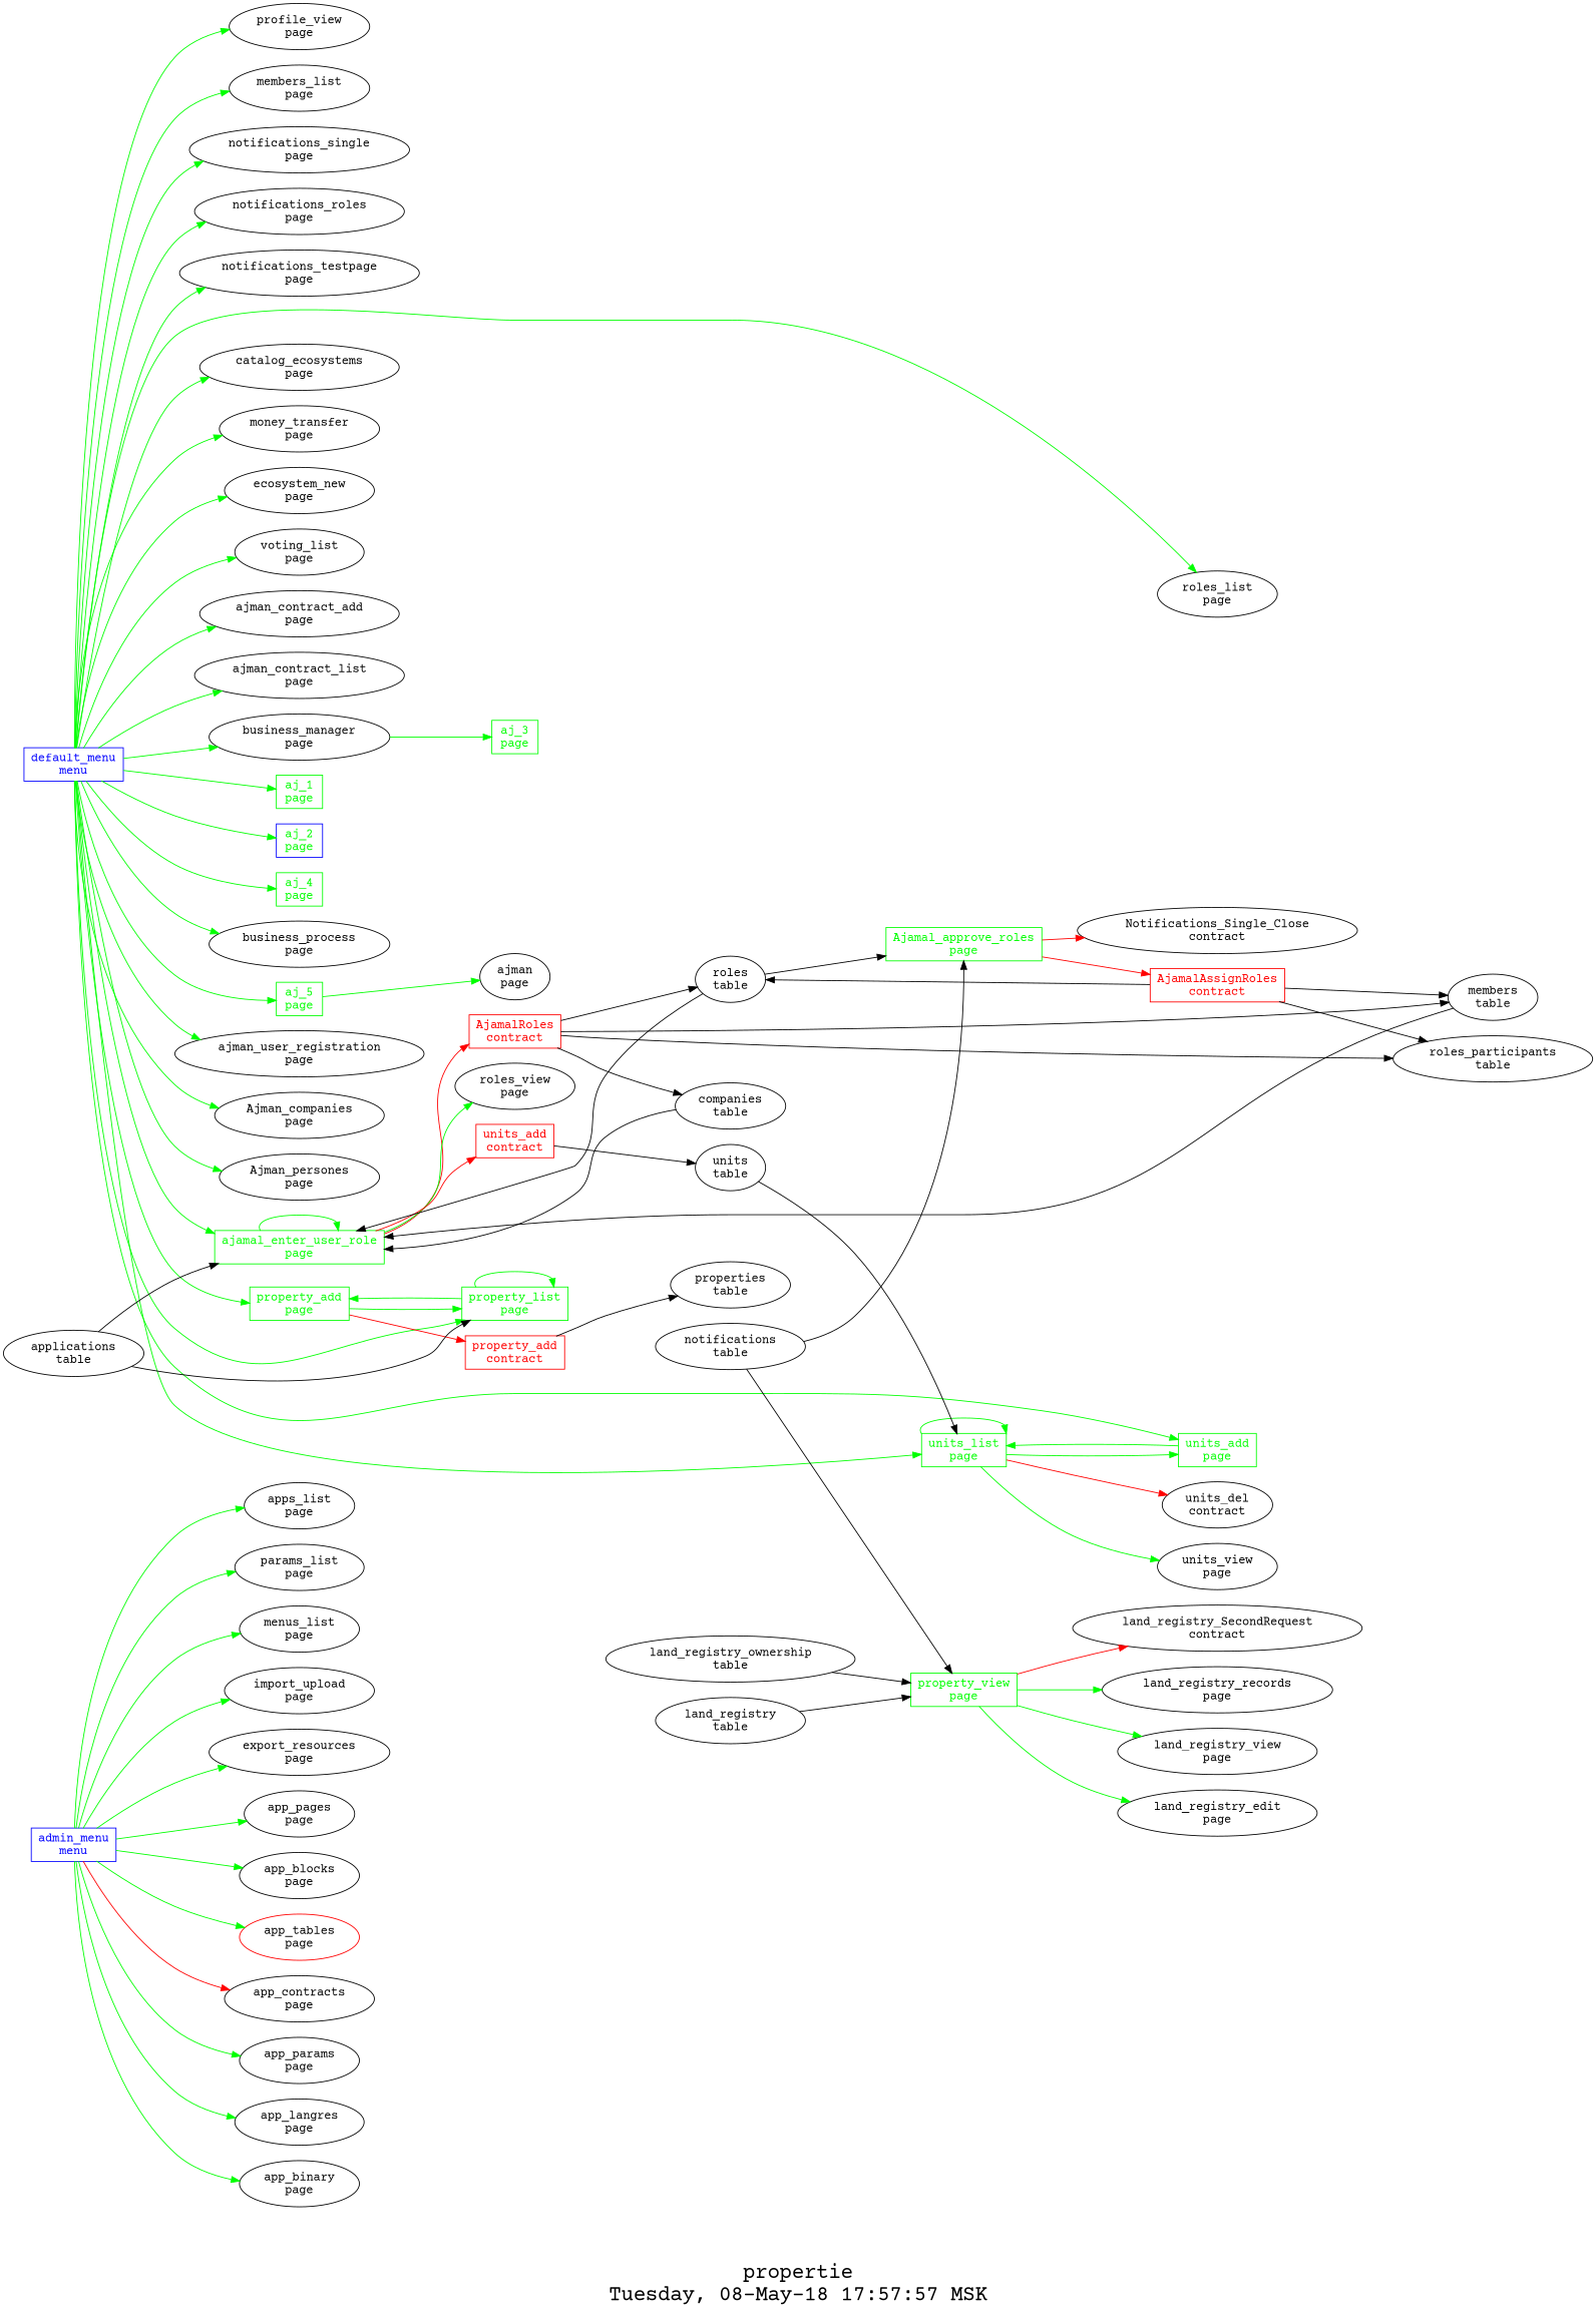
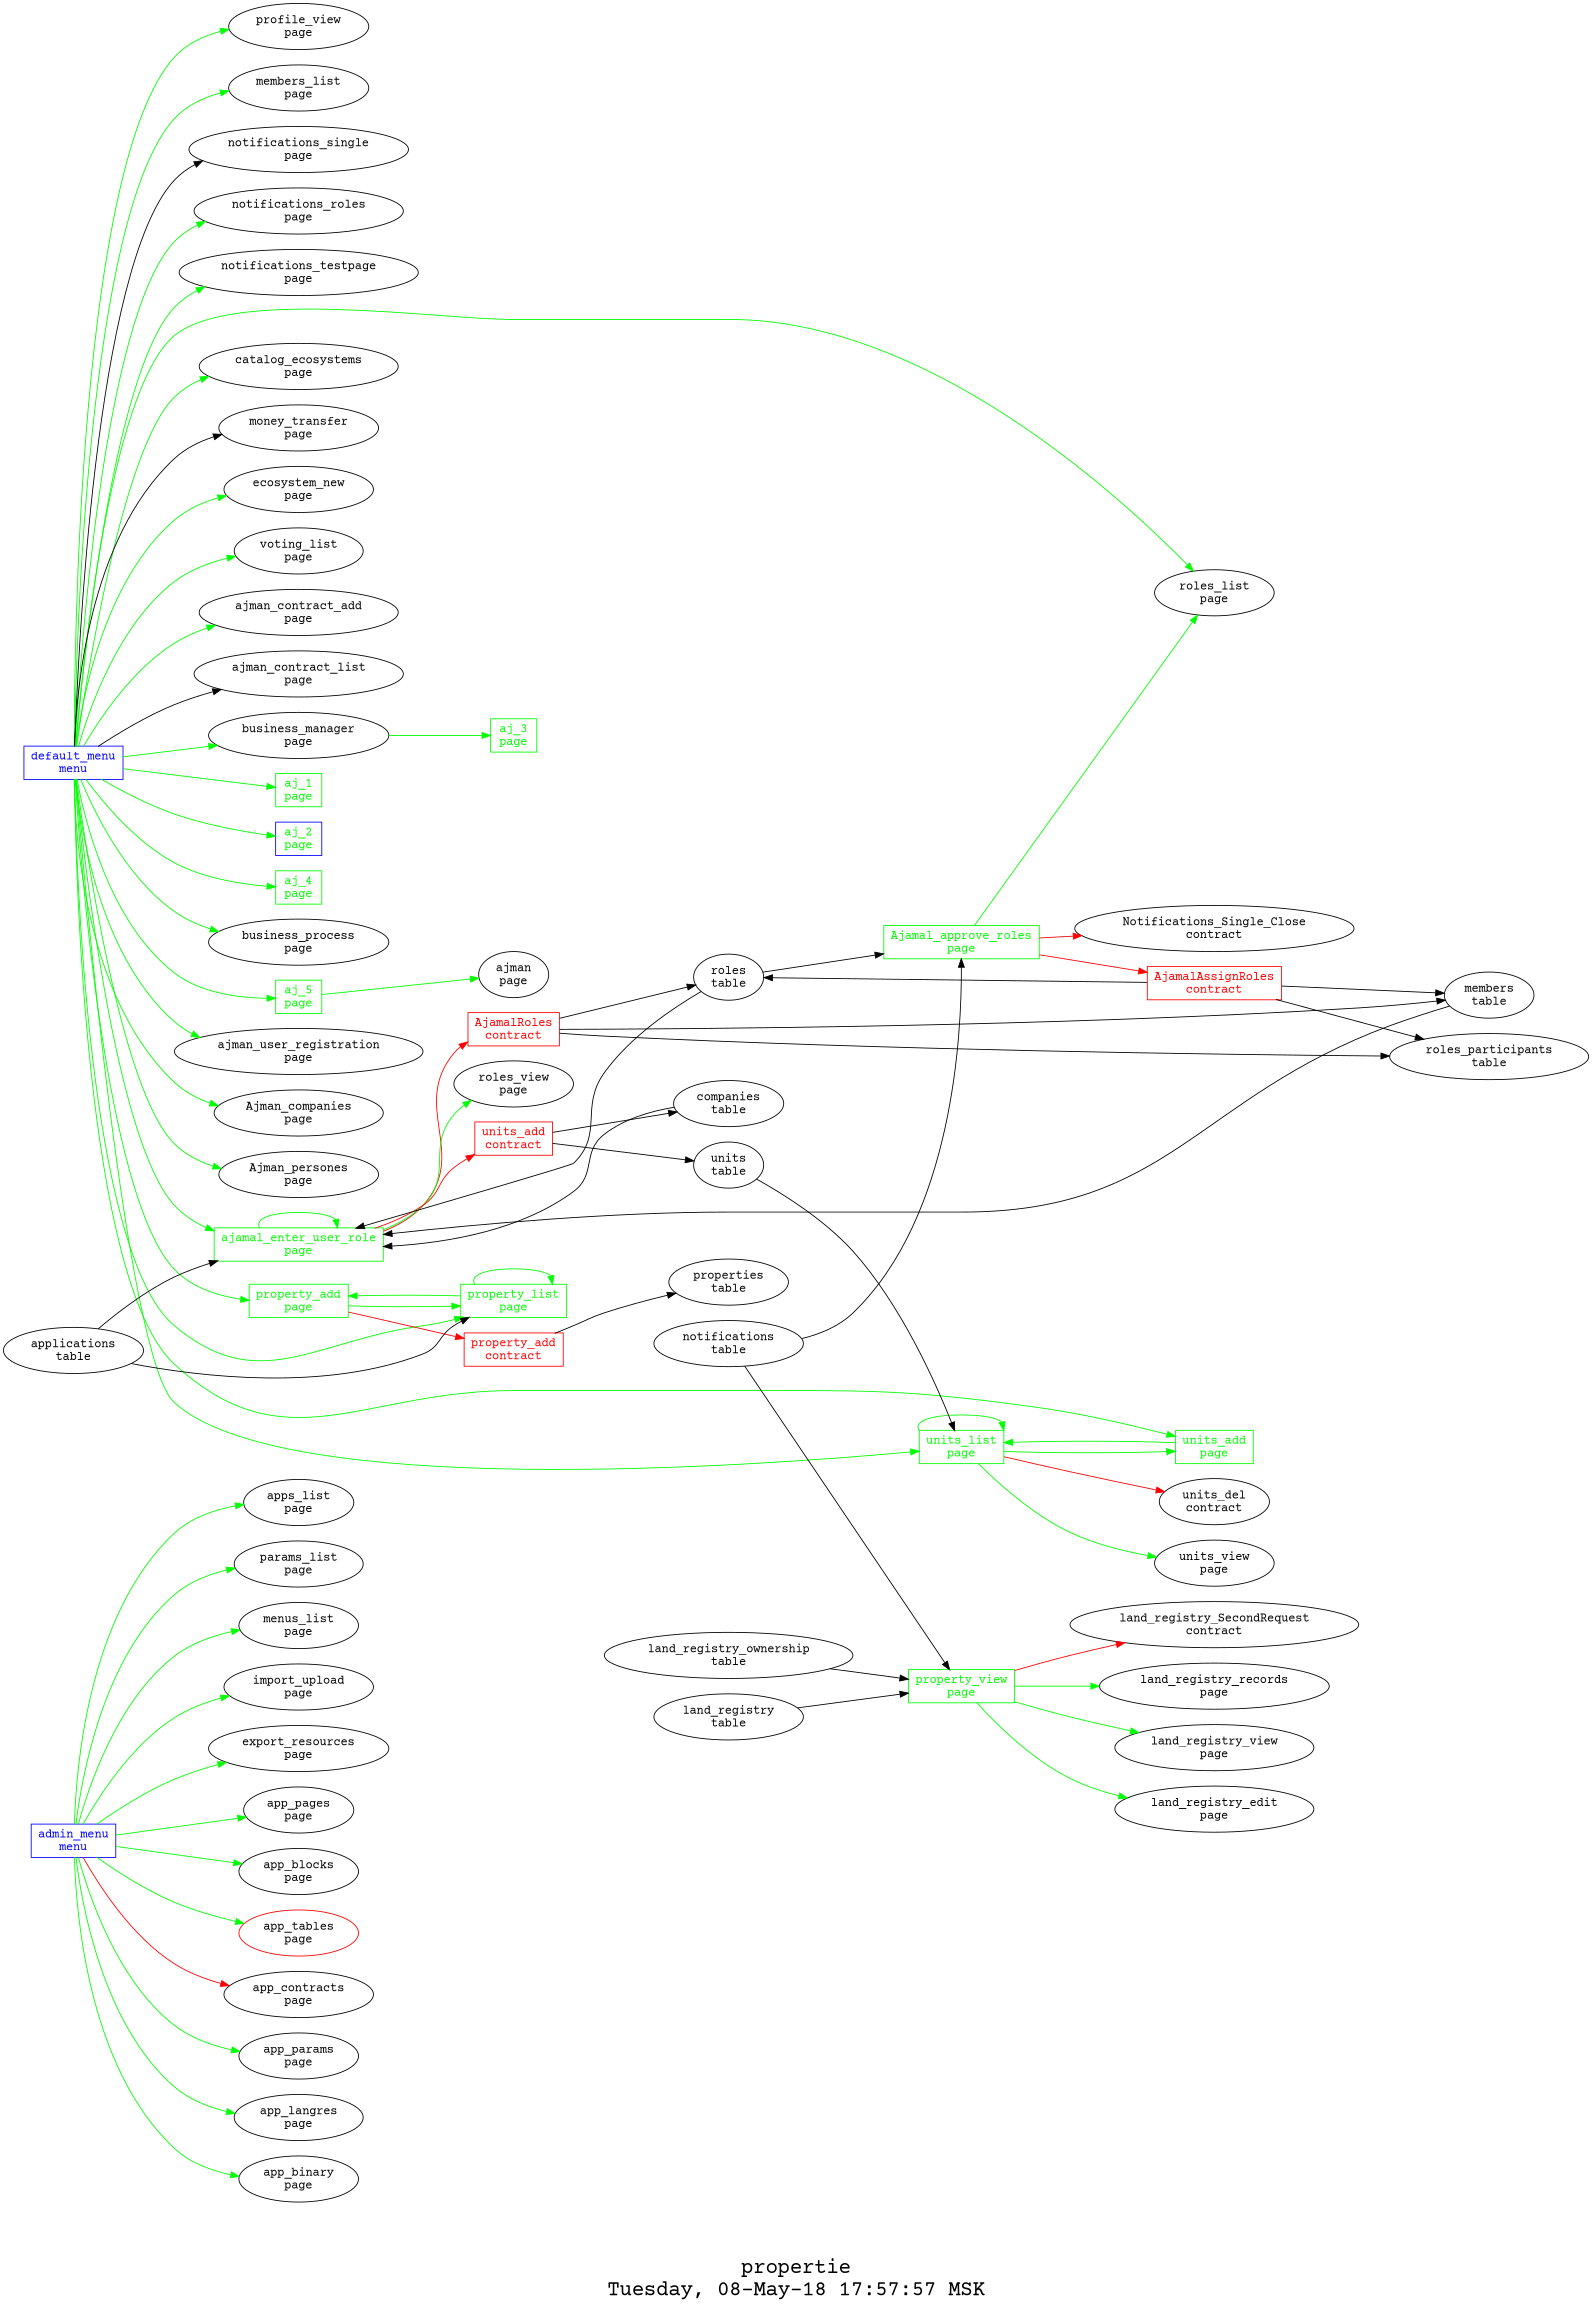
  digraph {
    fontname="Courier Prime"
    fontsize=24
    label="propertie\nTuesday, 08-May-18 17:57:57 MSK"
    nojustify=true
    ordering=out
    rankdir=LR
    node [fontname="Courier Prime"]
    edge [color=green fontname="Courier Prime"]
    "admin_menu\nmenu" [color=blue fontcolor=blue group=menus shape=record]
    "apps_list\npage"
    "params_list\npage"
    "menus_list\npage"
    "import_upload\npage"
    "export_resources\npage"
    "app_pages\npage"
    "app_blocks\npage"
    "app_tables\npage" [color=red]
    "app_contracts\npage"
    "app_params\npage"
    "app_langres\npage"
    "app_binary\npage"
    "default_menu\nmenu" [color=blue fontcolor=blue group=menus shape=record]
    "profile_view\npage"
    "members_list\npage"
    "notifications_single\npage"
    "notifications_roles\npage"
    "notifications_testpage\npage"
    "roles_list\npage"
    "catalog_ecosystems\npage"
    "money_transfer\npage"
    "ecosystem_new\npage"
    "voting_list\npage"
    "ajman_contract_add\npage"
    "ajman_contract_list\npage"
    "business_manager\npage"
    "business_process\npage"
    "ajman_user_registration\npage"
    "Ajman_companies\npage"
    "Ajman_persones\npage"
    "ajamal_enter_user_role\npage" [color=green fontcolor=green group=pages shape=record]
    "property_add\npage" [color=green fontcolor=green group=pages shape=record]
    "property_list\npage" [color=green fontcolor=green group=pages shape=record]
    "units_add\npage" [color=green fontcolor=green group=pages shape=record]
    "units_list\npage" [color=green fontcolor=green group=pages shape=record]
    "aj_1\npage" [color=green fontcolor=green group=pages shape=record]
    "aj_2\npage" [color=blue fontcolor=green group=pages shape=record]
    "aj_4\npage" [color=green fontcolor=green group=pages shape=record]
    "aj_5\npage" [color=green fontcolor=green group=pages shape=record]
    "aj_3\npage" [color=green fontcolor=green group=pages shape=record]
    "AjamalRoles\ncontract" [color=red fontcolor=red group=contracts shape=record]
    "roles_view\npage"
    "units_add\ncontract" [color=red fontcolor=red group=contracts shape=record]
    "property_add\ncontract" [color=red fontcolor=red group=contracts shape=record]
    "units_del\ncontract"
    "units_view\npage"
    "ajman\npage"
    "roles\ntable"
    "members\ntable"
    "roles_participants\ntable"
    "companies\ntable"
    "properties\ntable" [group=tables]
    "units\ntable" [group=tables]
    "Ajamal_approve_roles\npage" [color=green fontcolor=green group=pages shape=record]
    "AjamalAssignRoles\ncontract" [color=red fontcolor=red group=contracts shape=record]
    "Notifications_Single_Close\ncontract"
    "notifications\ntable"
    "property_view\npage" [color=green fontcolor=green group=pages shape=record]
    "land_registry_SecondRequest\ncontract"
    "land_registry_records\npage"
    "land_registry_view\npage"
    "land_registry_edit\npage"
    "applications\ntable"
    "land_registry\ntable"
    "land_registry_ownership\ntable"
    "admin_menu\nmenu" -> "apps_list\npage"
    "admin_menu\nmenu" -> "params_list\npage"
    "admin_menu\nmenu" -> "menus_list\npage"
    "admin_menu\nmenu" -> "import_upload\npage"
    "admin_menu\nmenu" -> "export_resources\npage"
    "admin_menu\nmenu" -> "app_pages\npage"
    "admin_menu\nmenu" -> "app_blocks\npage"
    "admin_menu\nmenu" -> "app_tables\npage"
    "admin_menu\nmenu" -> "app_contracts\npage" [color=red]
    "admin_menu\nmenu" -> "app_params\npage"
    "admin_menu\nmenu" -> "app_langres\npage"
    "admin_menu\nmenu" -> "app_binary\npage"
    "default_menu\nmenu" -> "profile_view\npage"
    "default_menu\nmenu" -> "members_list\npage"
-   "default_menu\nmenu" -> "notifications_single\npage"
+   "default_menu\nmenu" -> "notifications_single\npage" [color=black]
    "default_menu\nmenu" -> "notifications_roles\npage"
    "default_menu\nmenu" -> "notifications_testpage\npage"
    "default_menu\nmenu" -> "roles_list\npage"
    "default_menu\nmenu" -> "catalog_ecosystems\npage"
-   "default_menu\nmenu" -> "money_transfer\npage"
+   "default_menu\nmenu" -> "money_transfer\npage" [color=black]
    "default_menu\nmenu" -> "ecosystem_new\npage"
    "default_menu\nmenu" -> "voting_list\npage"
    "default_menu\nmenu" -> "ajman_contract_add\npage"
-   "default_menu\nmenu" -> "ajman_contract_list\npage"
+   "default_menu\nmenu" -> "ajman_contract_list\npage" [color=black]
    "default_menu\nmenu" -> "business_manager\npage"
    "default_menu\nmenu" -> "business_process\npage"
    "default_menu\nmenu" -> "ajman_user_registration\npage"
    "default_menu\nmenu" -> "Ajman_companies\npage"
    "default_menu\nmenu" -> "Ajman_persones\npage"
    "default_menu\nmenu" -> "ajamal_enter_user_role\npage"
    "default_menu\nmenu" -> "property_add\npage"
    "default_menu\nmenu" -> "property_list\npage"
    "default_menu\nmenu" -> "units_add\npage"
    "default_menu\nmenu" -> "units_list\npage"
    "default_menu\nmenu" -> "aj_1\npage"
    "default_menu\nmenu" -> "aj_2\npage"
    "default_menu\nmenu" -> "aj_4\npage"
    "default_menu\nmenu" -> "aj_5\npage"
    "business_manager\npage" -> "aj_3\npage"
    "ajamal_enter_user_role\npage" -> "ajamal_enter_user_role\npage"
    "ajamal_enter_user_role\npage" -> "AjamalRoles\ncontract" [color=red]
    "ajamal_enter_user_role\npage" -> "roles_view\npage"
    "ajamal_enter_user_role\npage" -> "units_add\ncontract" [color=red]
    "property_add\npage" -> "property_list\npage"
    "property_add\npage" -> "property_add\ncontract" [color=red]
    "property_list\npage" -> "property_add\npage"
    "property_list\npage" -> "property_list\npage"
    "units_add\npage" -> "units_list\npage"
    "units_list\npage" -> "units_add\npage"
    "units_list\npage" -> "units_list\npage"
    "units_list\npage" -> "units_del\ncontract" [color=red]
    "units_list\npage" -> "units_view\npage"
    "aj_5\npage" -> "ajman\npage"
    "AjamalRoles\ncontract" -> "roles\ntable" [color=""]
    "AjamalRoles\ncontract" -> "members\ntable" [color=""]
    "AjamalRoles\ncontract" -> "roles_participants\ntable" [color=""]
-   "AjamalRoles\ncontract" -> "companies\ntable" [color=""]
+   "units_add\ncontract" -> "companies\ntable" [color=""]
    "units_add\ncontract" -> "units\ntable" [color=""]
    "property_add\ncontract" -> "properties\ntable" [color=""]
    "roles\ntable" -> "ajamal_enter_user_role\npage" [color=""]
    "roles\ntable" -> "Ajamal_approve_roles\npage" [color=""]
    "members\ntable" -> "ajamal_enter_user_role\npage" [color=""]
    "companies\ntable" -> "ajamal_enter_user_role\npage" [color=""]
    "units\ntable" -> "units_list\npage" [color=""]
+   "Ajamal_approve_roles\npage" -> "roles_list\npage"
    "Ajamal_approve_roles\npage" -> "AjamalAssignRoles\ncontract" [color=red]
    "Ajamal_approve_roles\npage" -> "Notifications_Single_Close\ncontract" [color=red]
    "AjamalAssignRoles\ncontract" -> "roles\ntable" [color=""]
    "AjamalAssignRoles\ncontract" -> "members\ntable" [color=""]
    "AjamalAssignRoles\ncontract" -> "roles_participants\ntable" [color=""]
    "notifications\ntable" -> "Ajamal_approve_roles\npage" [color=""]
    "notifications\ntable" -> "property_view\npage" [color=""]
    "property_view\npage" -> "land_registry_SecondRequest\ncontract" [color=red]
    "property_view\npage" -> "land_registry_records\npage"
    "property_view\npage" -> "land_registry_view\npage"
    "property_view\npage" -> "land_registry_edit\npage"
    "applications\ntable" -> "ajamal_enter_user_role\npage" [color=""]
    "applications\ntable" -> "property_list\npage" [color=""]
    "land_registry\ntable" -> "property_view\npage" [color=""]
    "land_registry_ownership\ntable" -> "property_view\npage" [color=""]
  }
